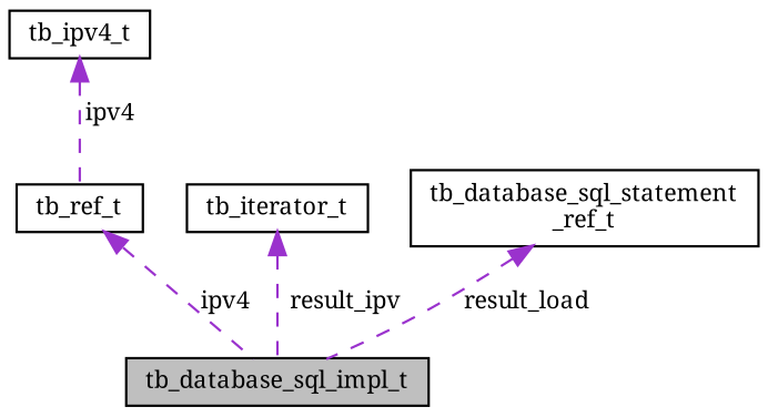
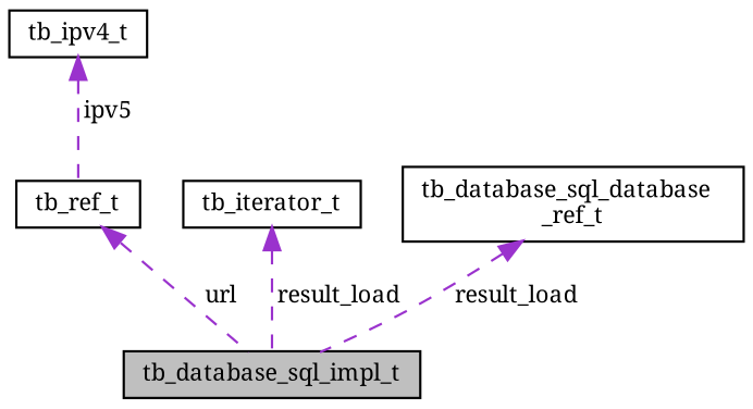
  digraph {
    fontname="Noto Serif"
    node [color=black fillcolor=white fontname="Noto Serif" fontsize=10 shape=record style=filled]
    edge [color=darkorchid3 dir=back fontname="Noto Serif" fontsize=10 labelfontname=CourierNew labelfontsize=10 style=dashed]
    n1 [fillcolor=grey75 fontcolor=black height=0.2 label=tb_database_sql_impl_t width=0.4]
    n2 [height=0.2 label=tb_ref_t width=0.4]
    n3 [height=0.2 label=tb_ipv4_t width=0.4]
    n4 [height=0.2 label=tb_iterator_t width=0.4]
-   n5 [height=0.2 label="tb_database_sql_statement\l_ref_t" width=0.4]
-   n2 -> n1 [label=" ipv4"]
-   n3 -> n2 [label=" ipv4"]
-   n4 -> n1 [label=" result_ipv"]
+   n5 [height=0.2 label="tb_database_sql_database\l_ref_t" width=0.4]
+   n2 -> n1 [label=" url"]
+   n3 -> n2 [label=" ipv5"]
+   n4 -> n1 [label=" result_load"]
    n5 -> n1 [label=" result_load"]
  }
